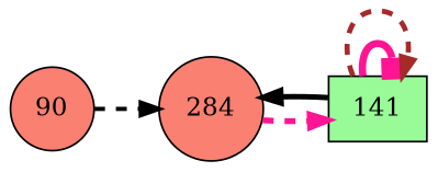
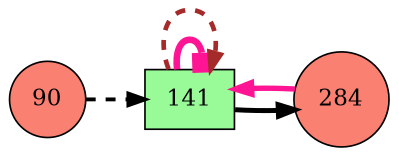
  digraph {
    rankdir=LR
    node [fillcolor=salmon shape=circle style=filled]
    edge [arrowhead=normal color=black]
    n1 [label=90]
    n2 [label=284]
    n3 [fillcolor=palegreen label=141 shape=box]
-   n1 -> n2 [penwidth=2.32 style=dashed]
-   n2 -> n3 [color=deeppink penwidth=3.25 style=dashed]
+   n1 -> n3 [penwidth=2.32 style=dashed]
+   n2 -> n3 [color=deeppink penwidth=3.25]
    n3 -> n2 [penwidth=3.00 style=solid]
    n3 -> n3 [arrowhead=box color=deeppink penwidth=4.00]
    n3 -> n3 [color=brown penwidth=2.82 style=dashed]
  }
